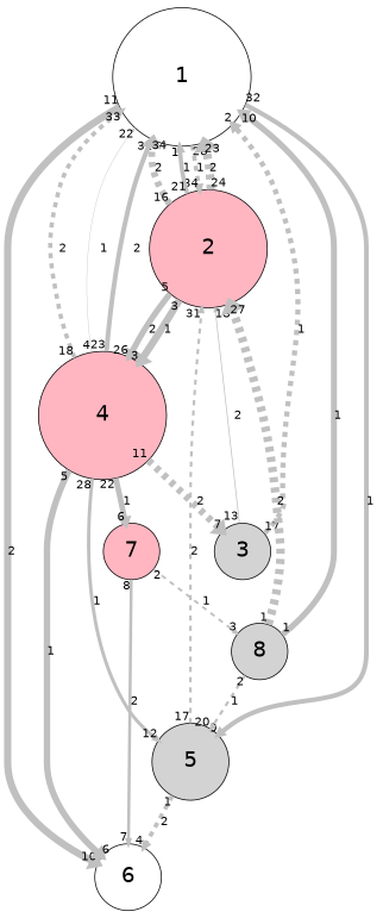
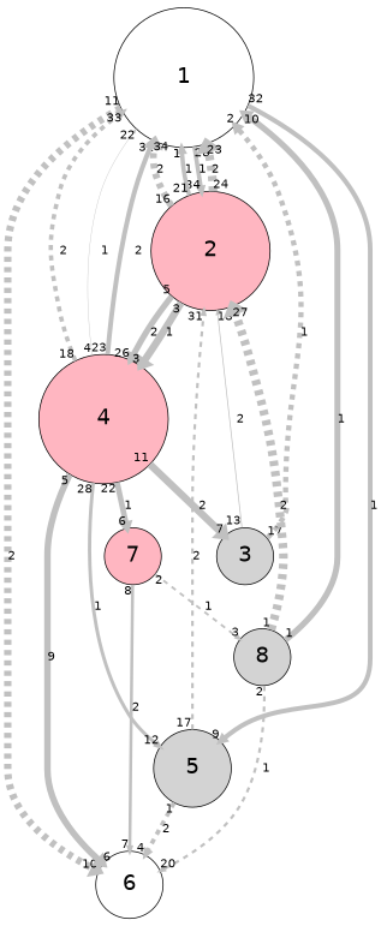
  digraph {
    fontname="DejaVu Sans"
    rankdir=TB
    scale=1
    splines=spline
    node [fillcolor=lightpink fontname="DejaVu Sans" fontsize=25 shape=circle style=filled]
    edge [arrowsize=0.5 capacity=1 color=grey fontname="DejaVu Sans" from_pd=0 headlabel=34 penwidth=5.0 pt=11 splines=true style=bold taillabel=1 to_pd=33]
    n1 [fillcolor=white height=2.25 label=1 width=2.25]
    n2 [height=1.9167 label=2 width=1.9167]
    n3 [fillcolor=lightgrey height=1.25 label=5 width=1.25]
    n4 [fillcolor=white height=1.0833 label=6 width=1.0833]
    n5 [height=2.0833 label=4 width=2.0833]
    n6 [fillcolor=lightgrey height=0.91667 label=3 width=0.91667]
    n7 [height=0.91667 label=7 width=0.91667]
    n8 [fillcolor=lightgrey height=0.91667 label=8 width=0.91667]
-   n1 -> n2 [from_pd=27 label=1 style=dashed taillabel=28]
+   n1 -> n2 [from_pd=27 label=1 taillabel=28]
    n1 -> n3 [from_pd=31 headlabel=9 label=1 penwidth=5.5 pt=10 taillabel=32 to_pd=8]
-   n1 -> n4 [capacity=2 from_pd=10 headlabel=10 label=2 penwidth=8.5 pt=4 taillabel=11 to_pd=9]
+   n1 -> n4 [capacity=2 from_pd=10 headlabel=10 label=2 penwidth=8.5 pt=4 style=dashed taillabel=11 to_pd=9]
    n2 -> n1 [capacity=2 from_pd=23 headlabel=23 label=2 penwidth=10.0 pt=1 style=dashed taillabel=24 to_pd=22]
    n2 -> n1 [capacity=2 from_pd=15 headlabel=31 label=2 penwidth=8.0 pt=5 style=dashed taillabel=16 to_pd=30]
    n2 -> n1 [from_pd=20 headlabel=1 label=1 taillabel=21 to_pd=0]
    n2 -> n5 [capacity=2 from_pd=4 headlabel=26 label=2 penwidth=7.0 pt=7 taillabel=5 to_pd=25]
    n2 -> n5 [from_pd=2 headlabel=3 label=1 penwidth=8.5 pt=4 taillabel=3 to_pd=2]
    n3 -> n2 [capacity=2 from_pd=16 headlabel=31 label=2 penwidth=3.0 pt=15 style=dashed taillabel=17 to_pd=30]
    n3 -> n4 [capacity=2 headlabel=4 label=2 style=dashed to_pd=3]
    n5 -> n1 [capacity=2 from_pd=22 label=2 penwidth=5.5 pt=10 taillabel=23]
    n5 -> n1 [capacity=2 from_pd=17 headlabel=33 label=2 style=dashed taillabel=18 to_pd=32]
    n5 -> n1 [from_pd=3 headlabel=22 label=1 penwidth=0.5 pt=20 taillabel=4 to_pd=21]
    n5 -> n3 [from_pd=27 headlabel=12 label=1 penwidth=4.0 pt=13 taillabel=28 to_pd=11]
-   n5 -> n4 [from_pd=4 headlabel=6 label=1 penwidth=7.5 pt=6 taillabel=5 to_pd=5]
-   n5 -> n6 [capacity=2 from_pd=10 headlabel=7 label=2 penwidth=8.5 pt=4 style=dashed taillabel=11 to_pd=6]
+   n5 -> n4 [from_pd=4 headlabel=6 label=9 penwidth=7.5 pt=6 taillabel=5 to_pd=5]
+   n5 -> n6 [capacity=2 from_pd=10 headlabel=7 label=2 penwidth=8.5 pt=4 taillabel=11 to_pd=6]
    n5 -> n7 [from_pd=21 headlabel=6 label=1 penwidth=6.5 pt=8 taillabel=22 to_pd=5]
    n6 -> n1 [from_pd=16 headlabel=2 label=1 penwidth=6.0 pt=9 style=dashed taillabel=17 to_pd=1]
    n6 -> n2 [capacity=2 from_pd=12 headlabel=18 label=2 penwidth=1.0 pt=19 taillabel=13 to_pd=17]
    n7 -> n4 [capacity=2 from_pd=7 headlabel=7 label=2 penwidth=3.5 pt=14 taillabel=8 to_pd=6]
    n7 -> n8 [from_pd=1 headlabel=3 label=1 penwidth=2.5 pt=16 style=dashed taillabel=2 to_pd=2]
    n8 -> n1 [headlabel=10 label=1 penwidth=7.0 pt=7 to_pd=9]
    n8 -> n2 [capacity=2 headlabel=27 label=2 penwidth=10.0 pt=1 style=dashed to_pd=26]
-   n8 -> n3 [from_pd=1 headlabel=20 label=1 penwidth=3.0 pt=15 style=dashed taillabel=2 to_pd=19]
+   n8 -> n4 [from_pd=1 headlabel=20 label=1 penwidth=3.0 pt=15 style=dashed taillabel=2 to_pd=19]
  }
